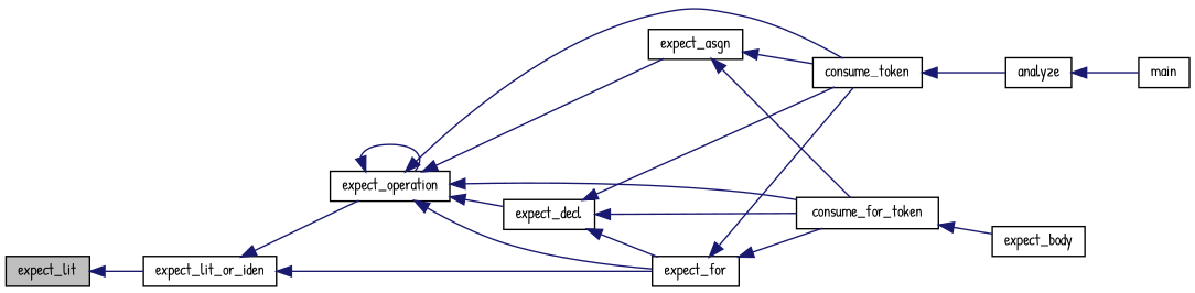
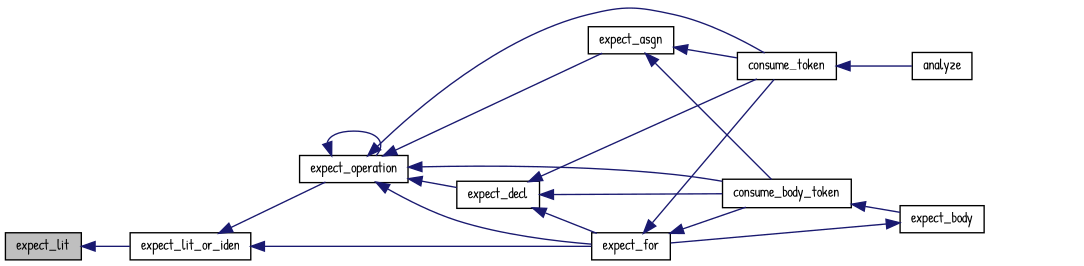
  digraph {
    fontname="Patrick Hand"
    rankdir=LR
    node [color=black fillcolor=white fontname="Patrick Hand" fontsize=10 shape=record style=filled]
    edge [color=midnightblue dir=back fontname="Patrick Hand" fontsize=10 labelfontname=Helvetica labelfontsize=10 style=solid]
    n1 [fillcolor=grey75 fontcolor=black height=0.2 label=expect_lit width=0.4]
    n2 [height=0.2 label=expect_lit_or_iden width=0.4]
    n3 [height=0.2 label=expect_operation width=0.4]
    n4 [height=0.2 label=expect_for width=0.4]
    n5 [height=0.2 label=consume_token width=0.4]
    n6 [height=0.2 label=expect_decl width=0.4]
-   n7 [height=0.2 label=consume_for_token width=0.4]
+   n7 [height=0.2 label=consume_body_token width=0.4]
    n8 [height=0.2 label=expect_asgn width=0.4]
    n9 [height=0.2 label=analyze width=0.4]
    n10 [height=0.2 label=expect_body width=0.4]
-   n11 [height=0.2 label=main width=0.4]
    n1 -> n2
    n2 -> n3
    n2 -> n4
    n3 -> n3
    n3 -> n4
    n3 -> n5
    n3 -> n6
    n3 -> n7
    n3 -> n8
    n4 -> n5
    n4 -> n7
    n5 -> n9
    n6 -> n4
    n6 -> n5
    n6 -> n7
    n7 -> n10
    n8 -> n5
    n8 -> n7
-   n9 -> n11
+   n10 -> n4
  }
